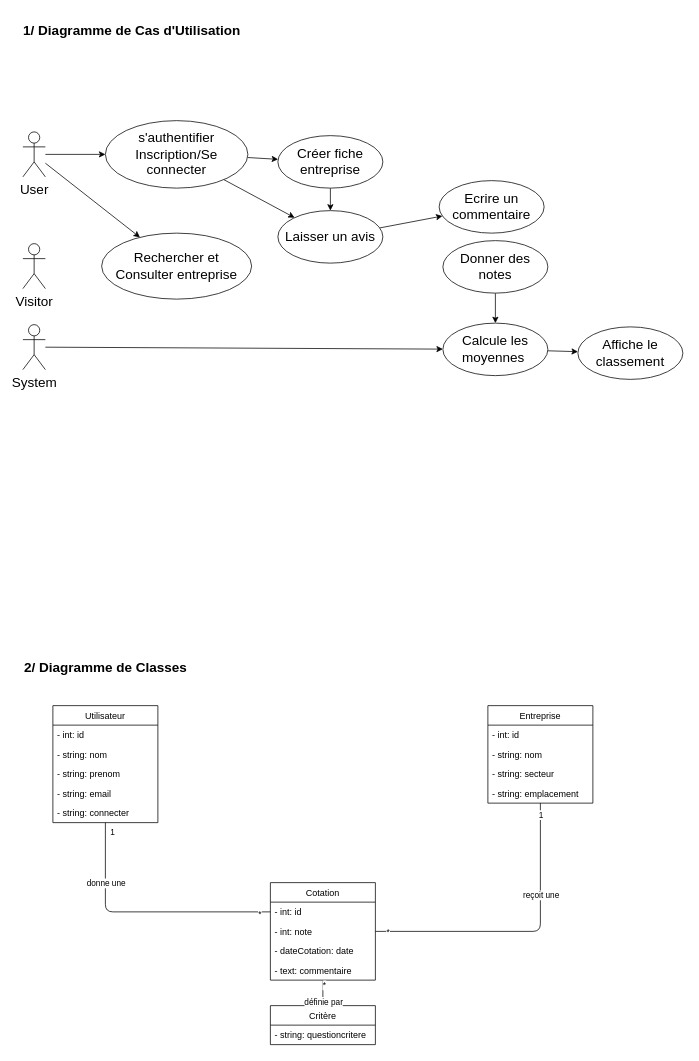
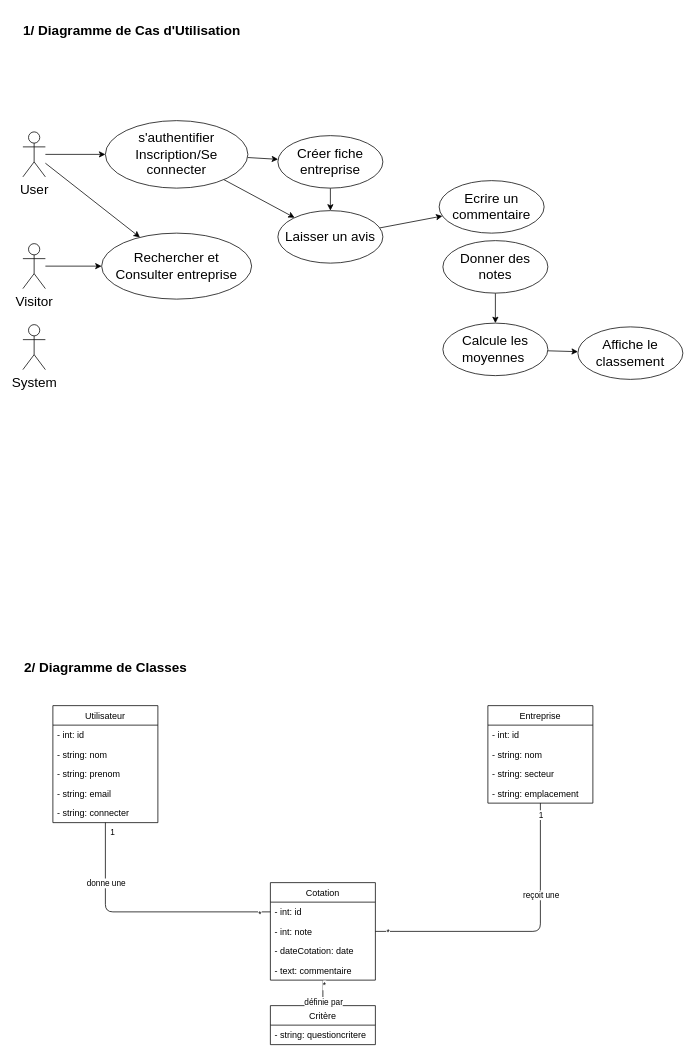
  <mxCell id="0" />
  <mxCell id="1" parent="0" />
  <mxCell id="2" value="Utilisateur" style="swimlane;fontStyle=0;childLayout=stackLayout;horizontal=1;startSize=26;fillColor=none;horizontalStack=0;resizeParent=1;resizeParentMax=0;resizeLast=0;collapsible=1;marginBottom=0;" parent="1" vertex="1"><mxGeometry x="70" y="940" width="140" height="156" as="geometry" /></mxCell>
  <mxCell id="3" value="- int: id" style="text;strokeColor=none;fillColor=none;align=left;verticalAlign=top;spacingLeft=4;spacingRight=4;overflow=hidden;rotatable=0;points=[[0,0.5],[1,0.5]];portConstraint=eastwest;" parent="2" vertex="1"><mxGeometry y="26" width="140" height="26" as="geometry" /></mxCell>
  <mxCell id="4" value="- string: nom" style="text;strokeColor=none;fillColor=none;align=left;verticalAlign=top;spacingLeft=4;spacingRight=4;overflow=hidden;rotatable=0;points=[[0,0.5],[1,0.5]];portConstraint=eastwest;" parent="2" vertex="1"><mxGeometry y="52" width="140" height="26" as="geometry" /></mxCell>
  <mxCell id="5" value="- string: prenom" style="text;strokeColor=none;fillColor=none;align=left;verticalAlign=top;spacingLeft=4;spacingRight=4;overflow=hidden;rotatable=0;points=[[0,0.5],[1,0.5]];portConstraint=eastwest;" parent="2" vertex="1"><mxGeometry y="78" width="140" height="26" as="geometry" /></mxCell>
  <mxCell id="6" value="- string: email" style="text;strokeColor=none;fillColor=none;align=left;verticalAlign=top;spacingLeft=4;spacingRight=4;overflow=hidden;rotatable=0;points=[[0,0.5],[1,0.5]];portConstraint=eastwest;" parent="2" vertex="1"><mxGeometry y="104" width="140" height="26" as="geometry" /></mxCell>
  <mxCell id="7" value="- string: connecter" style="text;strokeColor=none;fillColor=none;align=left;verticalAlign=top;spacingLeft=4;spacingRight=4;overflow=hidden;rotatable=0;points=[[0,0.5],[1,0.5]];portConstraint=eastwest;" parent="2" vertex="1"><mxGeometry y="130" width="140" height="26" as="geometry" /></mxCell>
  <mxCell id="8" value="Entreprise" style="swimlane;fontStyle=0;childLayout=stackLayout;horizontal=1;startSize=26;fillColor=none;horizontalStack=0;resizeParent=1;resizeParentMax=0;resizeLast=0;collapsible=1;marginBottom=0;" parent="1" vertex="1"><mxGeometry x="650" y="940" width="140" height="130" as="geometry" /></mxCell>
  <mxCell id="9" value="- int: id" style="text;strokeColor=none;fillColor=none;align=left;verticalAlign=top;spacingLeft=4;spacingRight=4;overflow=hidden;rotatable=0;points=[[0,0.5],[1,0.5]];portConstraint=eastwest;" parent="8" vertex="1"><mxGeometry y="26" width="140" height="26" as="geometry" /></mxCell>
  <mxCell id="10" value="- string: nom" style="text;strokeColor=none;fillColor=none;align=left;verticalAlign=top;spacingLeft=4;spacingRight=4;overflow=hidden;rotatable=0;points=[[0,0.5],[1,0.5]];portConstraint=eastwest;" parent="8" vertex="1"><mxGeometry y="52" width="140" height="26" as="geometry" /></mxCell>
  <mxCell id="11" value="- string: secteur" style="text;strokeColor=none;fillColor=none;align=left;verticalAlign=top;spacingLeft=4;spacingRight=4;overflow=hidden;rotatable=0;points=[[0,0.5],[1,0.5]];portConstraint=eastwest;" parent="8" vertex="1"><mxGeometry y="78" width="140" height="26" as="geometry" /></mxCell>
  <mxCell id="12" value="- string: emplacement" style="text;strokeColor=none;fillColor=none;align=left;verticalAlign=top;spacingLeft=4;spacingRight=4;overflow=hidden;rotatable=0;points=[[0,0.5],[1,0.5]];portConstraint=eastwest;" parent="8" vertex="1"><mxGeometry y="104" width="140" height="26" as="geometry" /></mxCell>
  <mxCell id="13" value="Critère" style="swimlane;fontStyle=0;childLayout=stackLayout;horizontal=1;startSize=26;fillColor=none;horizontalStack=0;resizeParent=1;resizeParentMax=0;resizeLast=0;collapsible=1;marginBottom=0;" parent="1" vertex="1"><mxGeometry x="360" y="1340" width="140" height="52" as="geometry" /></mxCell>
  <mxCell id="14" value="- string: questioncritere" style="text;strokeColor=none;fillColor=none;align=left;verticalAlign=top;spacingLeft=4;spacingRight=4;overflow=hidden;rotatable=0;points=[[0,0.5],[1,0.5]];portConstraint=eastwest;" parent="13" vertex="1"><mxGeometry y="26" width="140" height="26" as="geometry" /></mxCell>
  <mxCell id="15" value="&lt;b&gt;&lt;font style=&quot;font-size: 18px;&quot;&gt;2/ Diagramme de Classes&lt;/font&gt;&lt;/b&gt;" style="text;html=1;align=center;verticalAlign=middle;resizable=0;points=[];autosize=1;strokeColor=none;fillColor=none;" parent="1" vertex="1"><mxGeometry x="20" y="870" width="240" height="40" as="geometry" /></mxCell>
  <mxCell id="16" value="&lt;b&gt;&lt;font style=&quot;font-size: 18px;&quot;&gt;1/ Diagramme de Cas d'Utilisation&lt;/font&gt;&lt;/b&gt;" style="text;html=1;align=center;verticalAlign=middle;resizable=0;points=[];autosize=1;strokeColor=none;fillColor=none;" parent="1" vertex="1"><mxGeometry x="20" y="20" width="310" height="40" as="geometry" /></mxCell>
  <mxCell id="17" style="edgeStyle=none;html=1;fontSize=18;" parent="1" source="19" target="24" edge="1"><mxGeometry relative="1" as="geometry" /></mxCell>
  <mxCell id="18" style="edgeStyle=none;html=1;fontSize=18;" parent="1" source="19" target="33" edge="1"><mxGeometry relative="1" as="geometry" /></mxCell>
  <mxCell id="19" value="User" style="shape=umlActor;verticalLabelPosition=bottom;verticalAlign=top;html=1;fontSize=18;" parent="1" vertex="1"><mxGeometry x="30" y="175" width="30" height="60" as="geometry" /></mxCell>
- <mxCell id="20" style="edgeStyle=none;html=1;fontSize=18;" parent="1" source="21" target="28" edge="1"><mxGeometry relative="1" as="geometry" /></mxCell>
  <mxCell id="21" value="System" style="shape=umlActor;verticalLabelPosition=bottom;verticalAlign=top;html=1;fontSize=18;" parent="1" vertex="1"><mxGeometry x="30" y="432" width="30" height="60" as="geometry" /></mxCell>
  <mxCell id="22" value="" style="edgeStyle=none;html=1;fontSize=18;" parent="1" source="24" target="26" edge="1"><mxGeometry relative="1" as="geometry" /></mxCell>
  <mxCell id="23" style="edgeStyle=none;html=1;fontSize=18;" parent="1" source="24" target="35" edge="1"><mxGeometry relative="1" as="geometry" /></mxCell>
  <mxCell id="24" value="s'authentifier&lt;br&gt;Inscription/Se connecter" style="ellipse;whiteSpace=wrap;html=1;fontSize=18;" parent="1" vertex="1"><mxGeometry x="140" y="160" width="190" height="90" as="geometry" /></mxCell>
  <mxCell id="25" style="edgeStyle=none;html=1;fontSize=18;" parent="1" source="26" target="32" edge="1"><mxGeometry relative="1" as="geometry" /></mxCell>
  <mxCell id="26" value="Laisser un avis" style="ellipse;whiteSpace=wrap;html=1;fontSize=18;fillColor=rgb(255, 255, 255);" parent="1" vertex="1"><mxGeometry x="370" y="280" width="140" height="70" as="geometry" /></mxCell>
  <mxCell id="27" value="" style="edgeStyle=none;html=1;fontSize=18;" parent="1" source="28" target="29" edge="1"><mxGeometry relative="1" as="geometry" /></mxCell>
  <mxCell id="28" value="Calcule les moyennes&amp;nbsp;" style="ellipse;whiteSpace=wrap;html=1;fontSize=18;" parent="1" vertex="1"><mxGeometry x="590" y="430" width="140" height="70" as="geometry" /></mxCell>
  <mxCell id="29" value="Affiche le classement" style="ellipse;whiteSpace=wrap;html=1;fontSize=18;fillColor=rgb(255, 255, 255);" parent="1" vertex="1"><mxGeometry x="770" y="435" width="140" height="70" as="geometry" /></mxCell>
  <mxCell id="30" style="edgeStyle=none;html=1;fontSize=18;" parent="1" source="31" target="28" edge="1"><mxGeometry relative="1" as="geometry" /></mxCell>
  <mxCell id="31" value="Donner des notes" style="ellipse;whiteSpace=wrap;html=1;fontSize=18;fillColor=rgb(255, 255, 255);" parent="1" vertex="1"><mxGeometry x="590" y="320" width="140" height="70" as="geometry" /></mxCell>
  <mxCell id="32" value="Ecrire un commentaire" style="ellipse;whiteSpace=wrap;html=1;fontSize=18;fillColor=rgb(255, 255, 255);" parent="1" vertex="1"><mxGeometry x="585" y="240" width="140" height="70" as="geometry" /></mxCell>
  <mxCell id="33" value="Rechercher et&lt;br&gt;Consulter entreprise" style="ellipse;whiteSpace=wrap;html=1;fontSize=18;fillColor=rgb(255, 255, 255);" parent="1" vertex="1"><mxGeometry x="135" y="310" width="200" height="88" as="geometry" /></mxCell>
  <mxCell id="34" style="edgeStyle=none;html=1;exitX=0.5;exitY=1;exitDx=0;exitDy=0;fontSize=18;" parent="1" source="35" target="26" edge="1"><mxGeometry relative="1" as="geometry" /></mxCell>
  <mxCell id="35" value="Créer fiche entreprise" style="ellipse;whiteSpace=wrap;html=1;fontSize=18;fillColor=rgb(255, 255, 255);" parent="1" vertex="1"><mxGeometry x="370" y="180" width="140" height="70" as="geometry" /></mxCell>
+ <mxCell id="36" style="edgeStyle=none;html=1;fontSize=18;" parent="1" source="37" target="33" edge="1"><mxGeometry relative="1" as="geometry" /></mxCell>
  <mxCell id="37" value="Visitor" style="shape=umlActor;verticalLabelPosition=bottom;verticalAlign=top;html=1;fontSize=18;" parent="1" vertex="1"><mxGeometry x="30" y="324" width="30" height="60" as="geometry" /></mxCell>
  <mxCell id="38" value="1" style="edgeLabel;resizable=0;html=1;align=left;verticalAlign=bottom;" parent="1" connectable="0" vertex="1"><mxGeometry x="110" y="1080" as="geometry"><mxPoint x="35" y="37" as="offset" /></mxGeometry></mxCell>
  <mxCell id="39" style="edgeStyle=orthogonalEdgeStyle;html=1;endArrow=none;endFill=0;" parent="1" source="43" target="8" edge="1"><mxGeometry relative="1" as="geometry" /></mxCell>
  <mxCell id="40" value="1" style="edgeLabel;html=1;align=center;verticalAlign=middle;resizable=0;points=[];" parent="39" vertex="1" connectable="0"><mxGeometry x="0.923" relative="1" as="geometry"><mxPoint as="offset" /></mxGeometry></mxCell>
  <mxCell id="41" value="*" style="edgeLabel;html=1;align=center;verticalAlign=middle;resizable=0;points=[];" parent="39" vertex="1" connectable="0"><mxGeometry x="-0.918" relative="1" as="geometry"><mxPoint as="offset" /></mxGeometry></mxCell>
  <mxCell id="42" value="reçoit une" style="edgeLabel;html=1;align=center;verticalAlign=middle;resizable=0;points=[];" parent="39" vertex="1" connectable="0"><mxGeometry x="0.375" relative="1" as="geometry"><mxPoint as="offset" /></mxGeometry></mxCell>
  <mxCell id="43" value="Cotation" style="swimlane;fontStyle=0;childLayout=stackLayout;horizontal=1;startSize=26;fillColor=none;horizontalStack=0;resizeParent=1;resizeParentMax=0;resizeLast=0;collapsible=1;marginBottom=0;" parent="1" vertex="1"><mxGeometry x="360" y="1176" width="140" height="130" as="geometry" /></mxCell>
  <mxCell id="44" value="- int: id" style="text;strokeColor=none;fillColor=none;align=left;verticalAlign=top;spacingLeft=4;spacingRight=4;overflow=hidden;rotatable=0;points=[[0,0.5],[1,0.5]];portConstraint=eastwest;" parent="43" vertex="1"><mxGeometry y="26" width="140" height="26" as="geometry" /></mxCell>
  <mxCell id="45" value="- int: note" style="text;strokeColor=none;fillColor=none;align=left;verticalAlign=top;spacingLeft=4;spacingRight=4;overflow=hidden;rotatable=0;points=[[0,0.5],[1,0.5]];portConstraint=eastwest;" parent="43" vertex="1"><mxGeometry y="52" width="140" height="26" as="geometry" /></mxCell>
  <mxCell id="46" value="- dateCotation: date" style="text;strokeColor=none;fillColor=none;align=left;verticalAlign=top;spacingLeft=4;spacingRight=4;overflow=hidden;rotatable=0;points=[[0,0.5],[1,0.5]];portConstraint=eastwest;" parent="43" vertex="1"><mxGeometry y="78" width="140" height="26" as="geometry" /></mxCell>
  <mxCell id="47" value="- text: commentaire" style="text;strokeColor=none;fillColor=none;align=left;verticalAlign=top;spacingLeft=4;spacingRight=4;overflow=hidden;rotatable=0;points=[[0,0.5],[1,0.5]];portConstraint=eastwest;" parent="43" vertex="1"><mxGeometry y="104" width="140" height="26" as="geometry" /></mxCell>
  <mxCell id="48" style="edgeStyle=none;html=1;endArrow=none;endFill=0;" parent="1" source="13" target="43" edge="1"><mxGeometry relative="1" as="geometry" /></mxCell>
  <mxCell id="49" value="définie par" style="edgeLabel;html=1;align=center;verticalAlign=middle;resizable=0;points=[];" parent="48" vertex="1" connectable="0"><mxGeometry x="0.291" y="1" relative="1" as="geometry"><mxPoint x="1" y="16" as="offset" /></mxGeometry></mxCell>
  <mxCell id="50" value="*" style="edgeLabel;html=1;align=center;verticalAlign=middle;resizable=0;points=[];" parent="48" vertex="1" connectable="0"><mxGeometry x="0.651" y="-1" relative="1" as="geometry"><mxPoint as="offset" /></mxGeometry></mxCell>
  <mxCell id="51" style="edgeStyle=orthogonalEdgeStyle;html=1;endArrow=none;endFill=0;" parent="1" source="44" target="2" edge="1"><mxGeometry relative="1" as="geometry" /></mxCell>
  <mxCell id="52" value="*" style="edgeLabel;html=1;align=center;verticalAlign=middle;resizable=0;points=[];" parent="51" vertex="1" connectable="0"><mxGeometry x="-0.911" y="2" relative="1" as="geometry"><mxPoint as="offset" /></mxGeometry></mxCell>
  <mxCell id="53" value="donne une" style="edgeLabel;html=1;align=center;verticalAlign=middle;resizable=0;points=[];" parent="51" vertex="1" connectable="0"><mxGeometry x="0.528" relative="1" as="geometry"><mxPoint as="offset" /></mxGeometry></mxCell>
